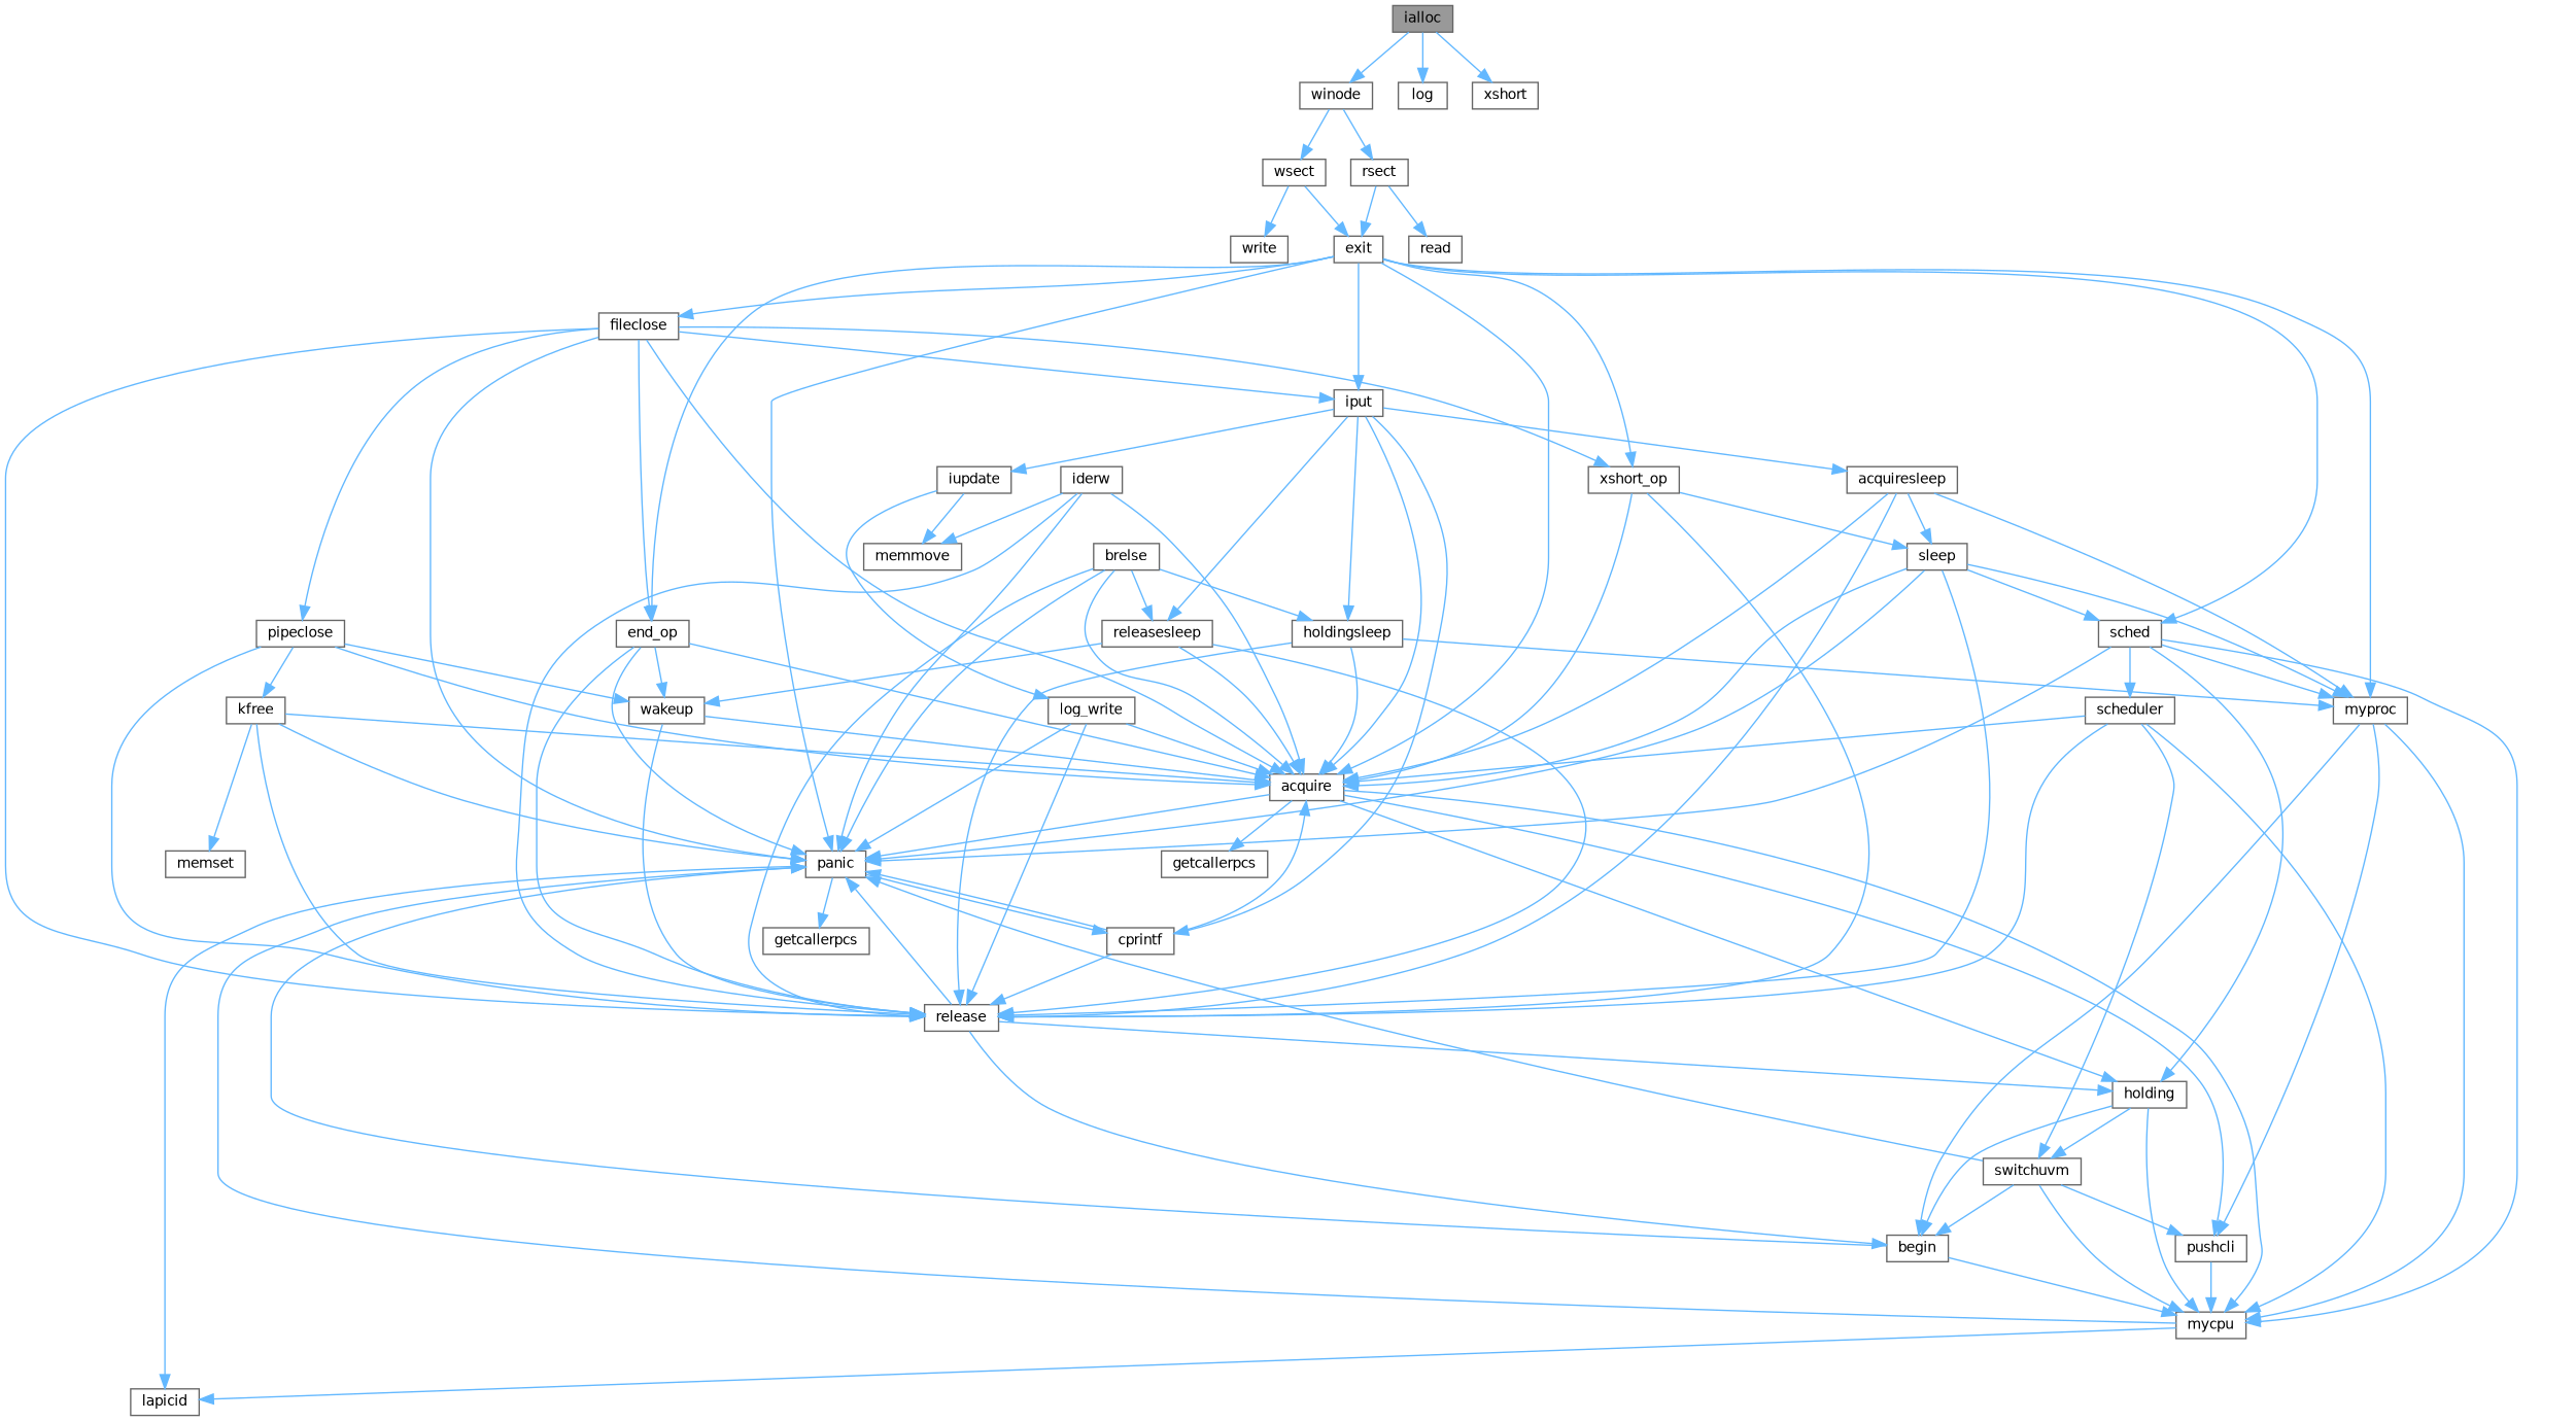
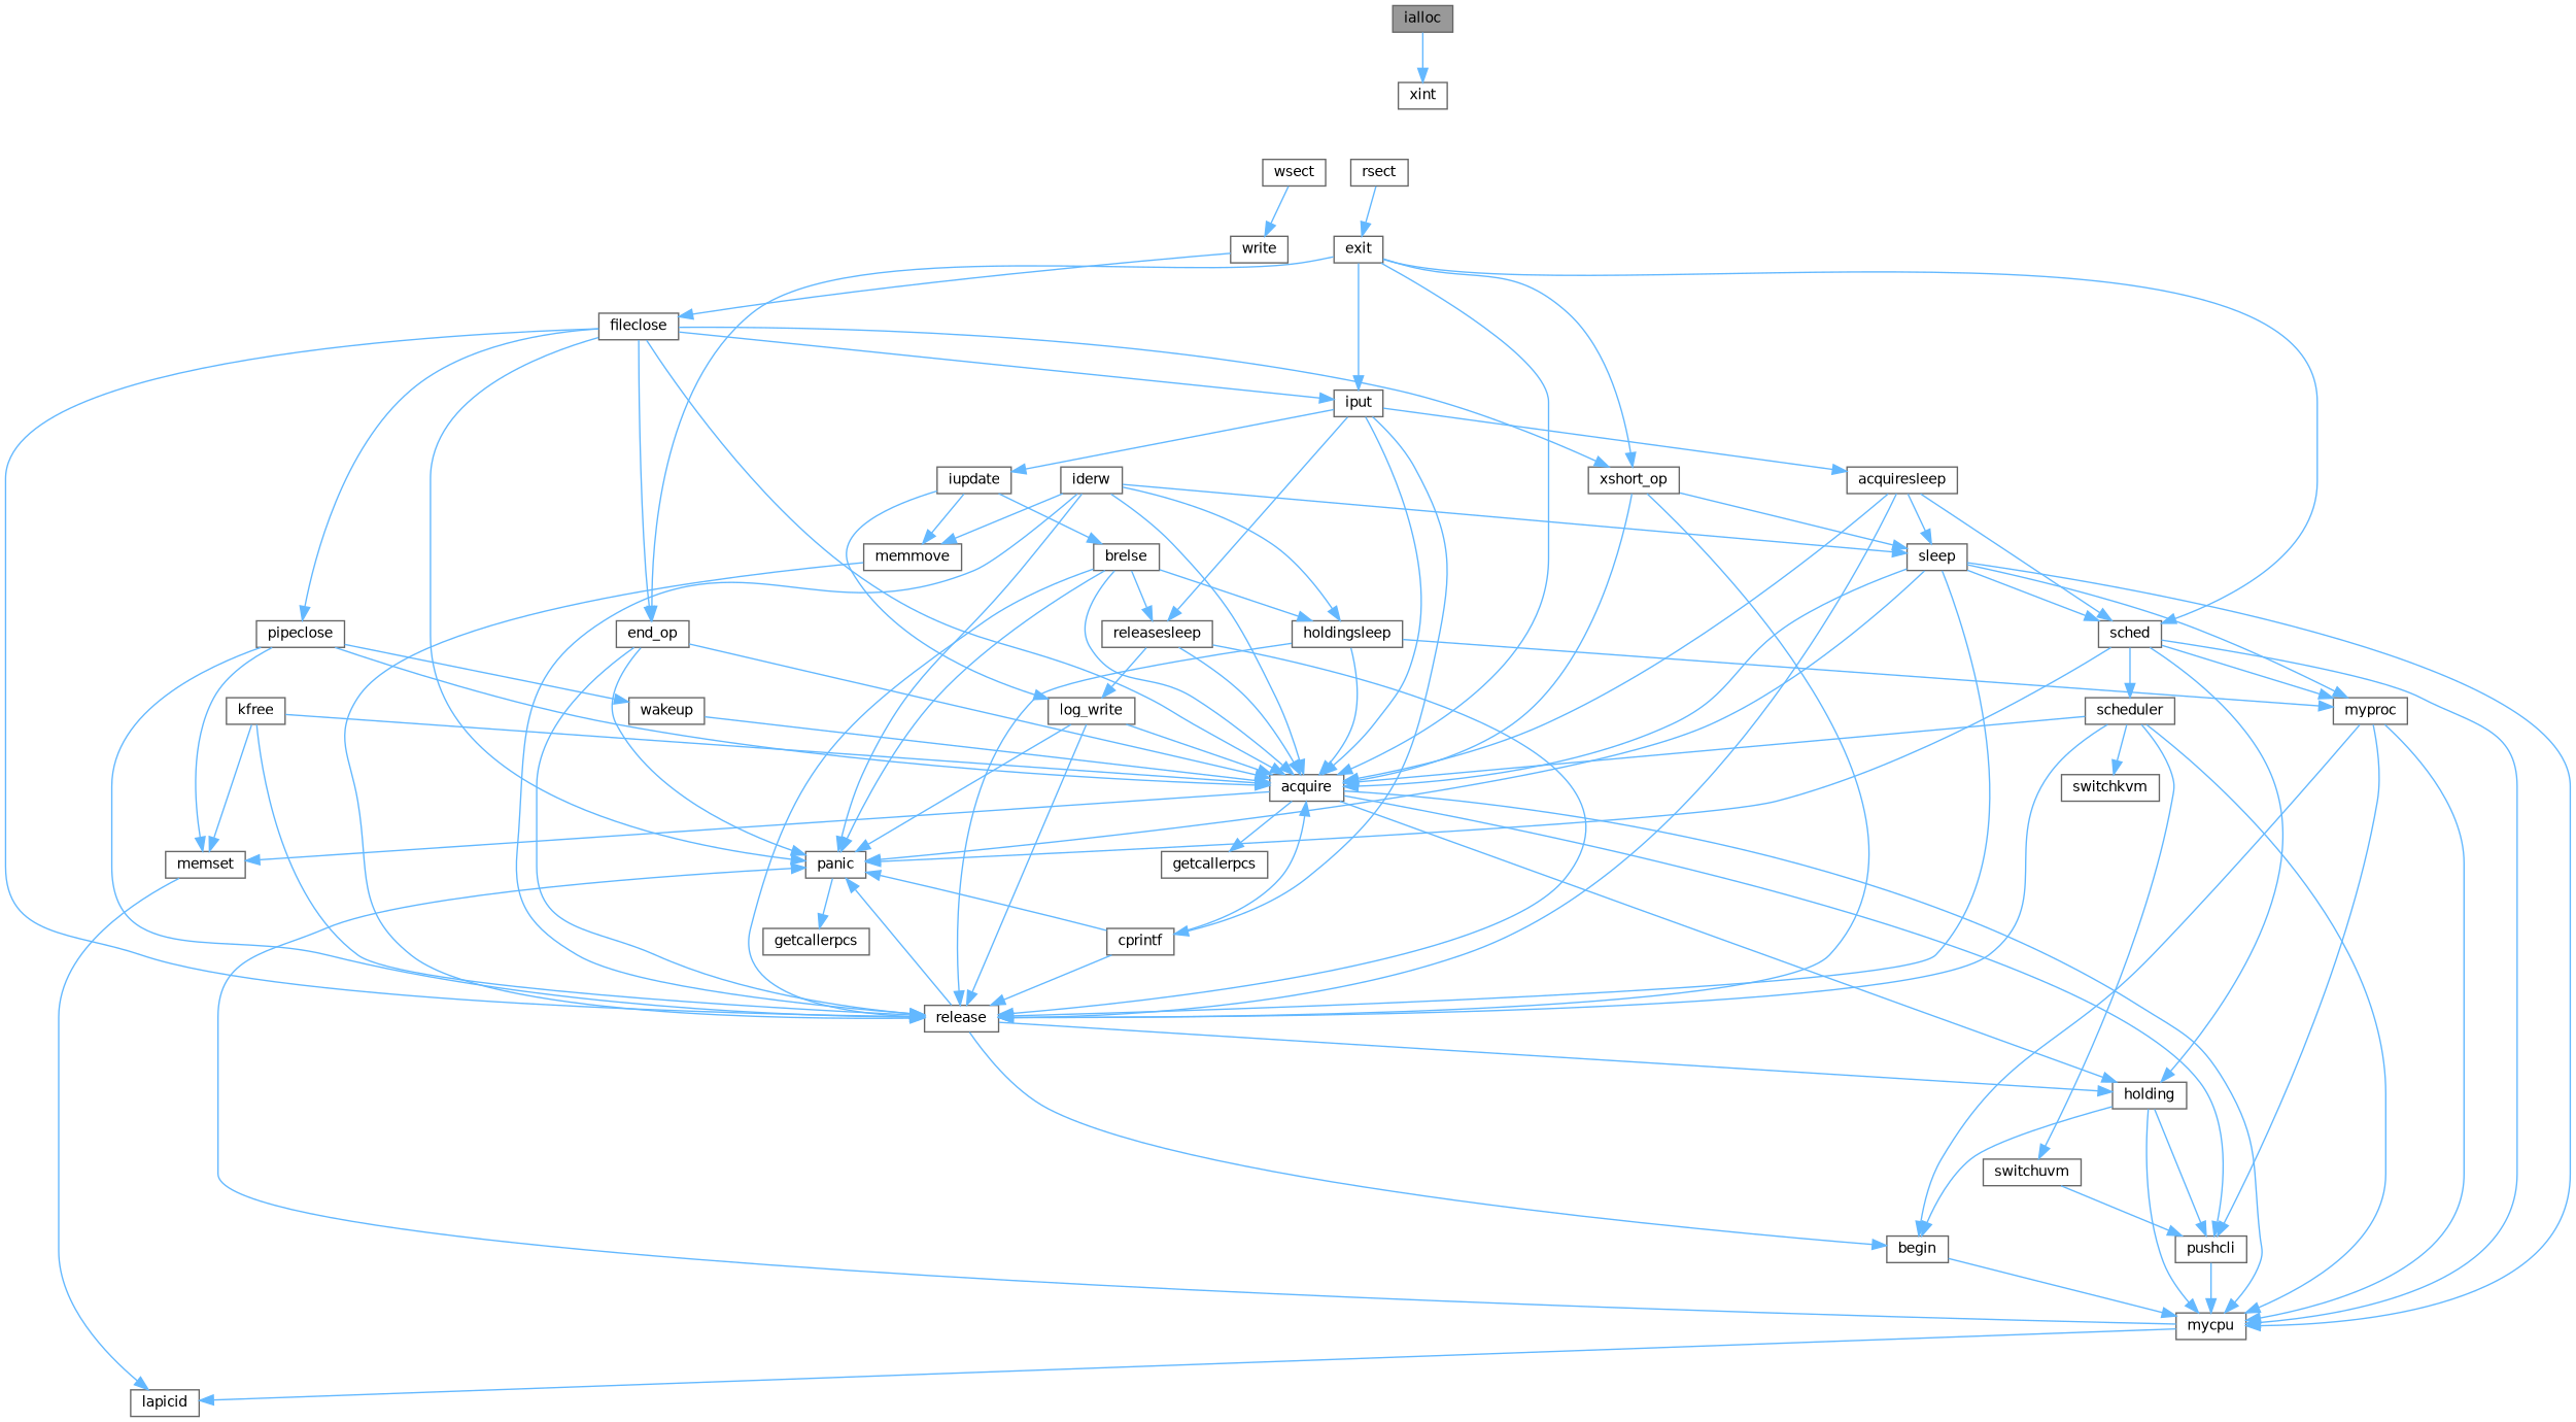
  digraph {
    rankdir=TB
    node [color=grey40 fillcolor=white fontname=Helvetica fontsize=10 shape=box style=filled]
    edge [color=steelblue1 fontname=Helvetica fontsize=10 labelfontname=Helvetica labelfontsize=10 style=solid]
    n1 [color=gray40 fillcolor=grey60 fontcolor=black height=0.2 label=ialloc width=0.4]
-   n2 [height=0.2 label=winode width=0.4]
-   n3 [height=0.2 label=log width=0.4]
-   n4 [height=0.2 label=xshort width=0.4]
+   n3 [height=0.2 label=xint width=0.4]
    n5 [height=0.2 label=rsect width=0.4]
    n6 [height=0.2 label=wsect width=0.4]
    n7 [height=0.2 label=exit width=0.4]
-   n8 [height=0.2 label=read width=0.4]
    n9 [height=0.2 label=write width=0.4]
    n10 [height=0.2 label=acquire width=0.4]
    n11 [height=0.2 label=panic width=0.4]
    n12 [height=0.2 label=xshort_op width=0.4]
    n13 [height=0.2 label=myproc width=0.4]
    n14 [height=0.2 label=sched width=0.4]
    n15 [height=0.2 label=end_op width=0.4]
    n16 [height=0.2 label=fileclose width=0.4]
    n17 [height=0.2 label=iput width=0.4]
    n18 [height=0.2 label=getcallerpcs width=0.4]
    n19 [height=0.2 label=holding width=0.4]
    n20 [height=0.2 label=mycpu width=0.4]
    n21 [height=0.2 label=pushcli width=0.4]
    n22 [height=0.2 label=lapicid width=0.4]
    n23 [height=0.2 label=cprintf width=0.4]
    n24 [height=0.2 label=getcallerpcs width=0.4]
    n25 [height=0.2 label=release width=0.4]
    n26 [height=0.2 label=sleep width=0.4]
    n27 [height=0.2 label=begin width=0.4]
    n28 [height=0.2 label=scheduler width=0.4]
    n29 [height=0.2 label=wakeup width=0.4]
    n30 [height=0.2 label=pipeclose width=0.4]
    n31 [height=0.2 label=acquiresleep width=0.4]
    n32 [height=0.2 label=iupdate width=0.4]
    n33 [height=0.2 label=releasesleep width=0.4]
+   n34 [height=0.2 label=switchkvm width=0.4]
    n35 [height=0.2 label=switchuvm width=0.4]
    n36 [height=0.2 label=kfree width=0.4]
    n37 [height=0.2 label=memmove width=0.4]
    n38 [height=0.2 label=brelse width=0.4]
    n39 [height=0.2 label=log_write width=0.4]
    n40 [height=0.2 label=holdingsleep width=0.4]
    n41 [height=0.2 label=iderw width=0.4]
    n42 [height=0.2 label=memset width=0.4]
-   n1 -> n2
    n1 -> n3
-   n1 -> n4
-   n2 -> n5
-   n2 -> n6
    n5 -> n7
-   n5 -> n8
-   n6 -> n7
    n6 -> n9
    n7 -> n10
-   n7 -> n11
    n7 -> n12
-   n7 -> n13
    n7 -> n14
    n7 -> n15
-   n7 -> n16
+   n9 -> n16
    n7 -> n17
-   n10 -> n11
+   n10 -> n42
    n10 -> n18
    n10 -> n19
    n10 -> n20
    n10 -> n21
-   n11 -> n22
-   n11 -> n23
+   n42 -> n22
    n11 -> n24
    n12 -> n10
    n12 -> n25
    n12 -> n26
    n13 -> n20
    n13 -> n21
    n13 -> n27
    n14 -> n11
    n14 -> n13
    n14 -> n19
    n14 -> n20
    n14 -> n28
    n15 -> n10
    n15 -> n11
    n15 -> n25
-   n15 -> n29
    n16 -> n10
    n16 -> n11
    n16 -> n12
    n16 -> n15
    n16 -> n17
    n16 -> n25
    n16 -> n30
    n17 -> n10
    n17 -> n23
    n17 -> n31
    n17 -> n32
    n17 -> n33
    n19 -> n20
-   n19 -> n35
+   n19 -> n21
    n19 -> n27
    n20 -> n11
    n20 -> n22
    n21 -> n20
    n23 -> n10
    n23 -> n11
    n23 -> n25
    n25 -> n11
    n25 -> n19
    n25 -> n27
    n26 -> n10
    n26 -> n11
    n26 -> n13
    n26 -> n14
    n26 -> n25
-   n27 -> n11
    n27 -> n20
    n28 -> n10
    n28 -> n20
    n28 -> n25
+   n28 -> n34
    n28 -> n35
    n29 -> n10
-   n29 -> n25
+   n37 -> n25
    n30 -> n10
    n30 -> n25
    n30 -> n29
-   n30 -> n36
+   n30 -> n42
    n31 -> n10
-   n31 -> n13
+   n31 -> n14
    n31 -> n25
    n31 -> n26
    n32 -> n37
+   n32 -> n38
    n32 -> n39
    n33 -> n10
    n33 -> n25
-   n33 -> n29
-   n35 -> n11
-   n35 -> n20
+   n33 -> n39
+   n26 -> n20
    n35 -> n21
-   n35 -> n27
    n36 -> n10
-   n36 -> n11
    n36 -> n25
    n36 -> n42
    n38 -> n10
    n38 -> n11
    n38 -> n25
    n38 -> n33
    n38 -> n40
    n39 -> n10
    n39 -> n11
    n39 -> n25
    n40 -> n10
    n40 -> n13
    n40 -> n25
    n41 -> n10
    n41 -> n11
    n41 -> n25
+   n41 -> n26
    n41 -> n37
-   n17 -> n40
+   n41 -> n40
  }
